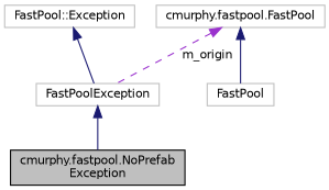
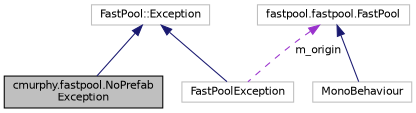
  digraph {
    node [color=grey75 fillcolor=white fontname=Helvetica fontsize=10 shape=record style=filled]
    edge [color=midnightblue dir=back fontname=Helvetica fontsize=10 labelfontname=Helvetica labelfontsize=10 style=solid]
    n1 [color=black fillcolor=grey75 fontcolor=black height=0.2 label="cmurphy.fastpool.NoPrefab\lException" width=0.4]
    n2 [height=0.2 label=FastPoolException width=0.4]
    n3 [height=0.2 label="FastPool::Exception" width=0.4]
-   n4 [height=0.2 label="cmurphy.fastpool.FastPool" width=0.4]
-   n5 [height=0.2 label=FastPool width=0.4]
-   n2 -> n1
+   n4 [height=0.2 label="fastpool.fastpool.FastPool" width=0.4]
+   n5 [height=0.2 label=MonoBehaviour width=0.4]
+   n3 -> n1
    n3 -> n2
    n4 -> n2 [color=darkorchid3 label=" m_origin" style=dashed]
    n4 -> n5
  }
